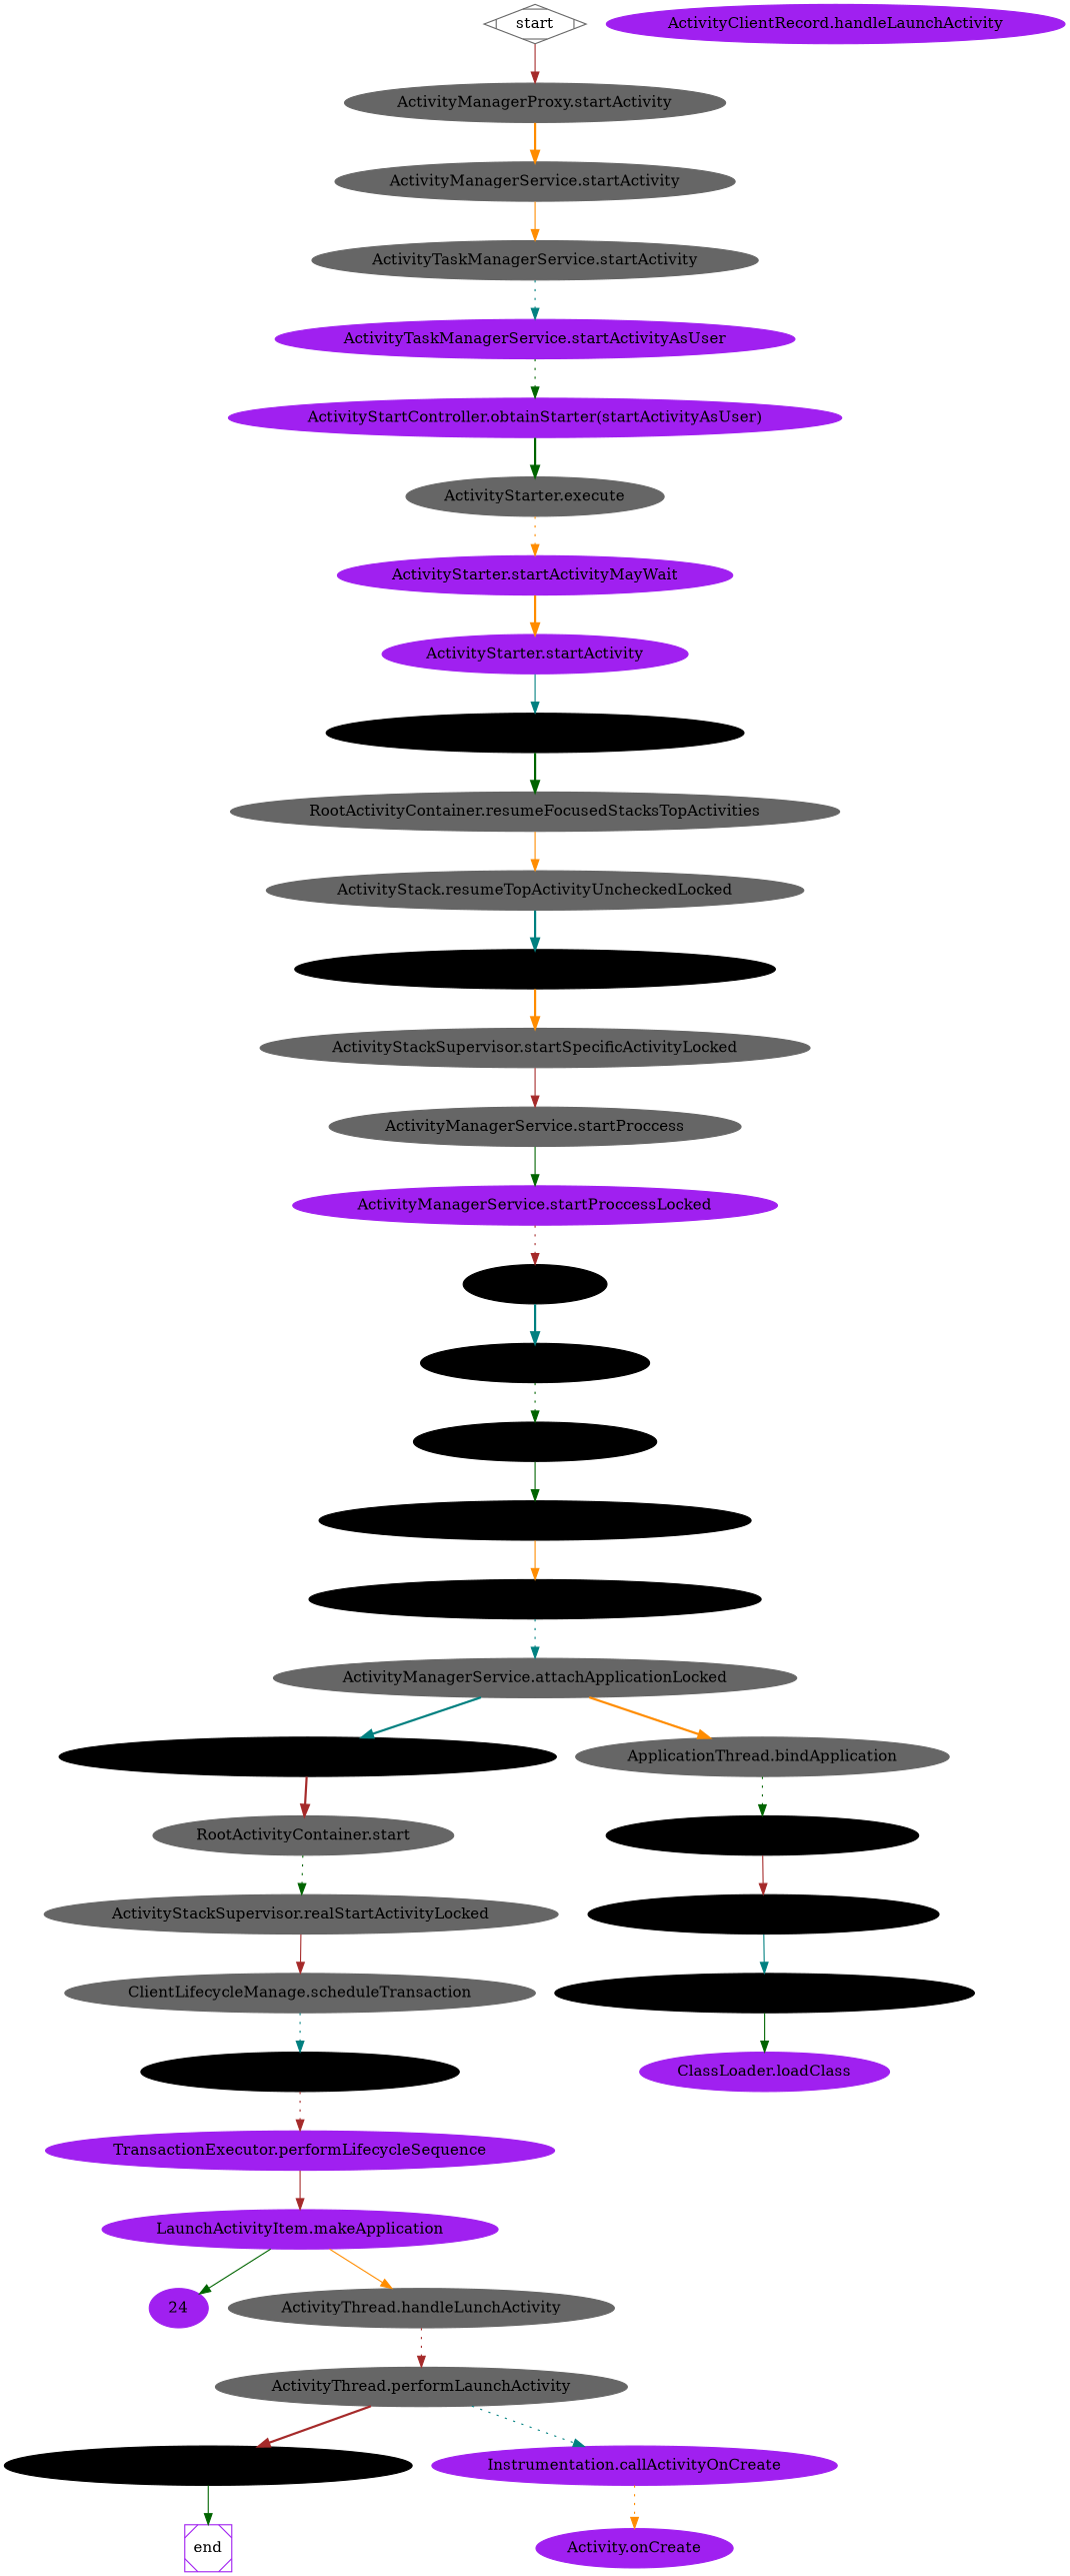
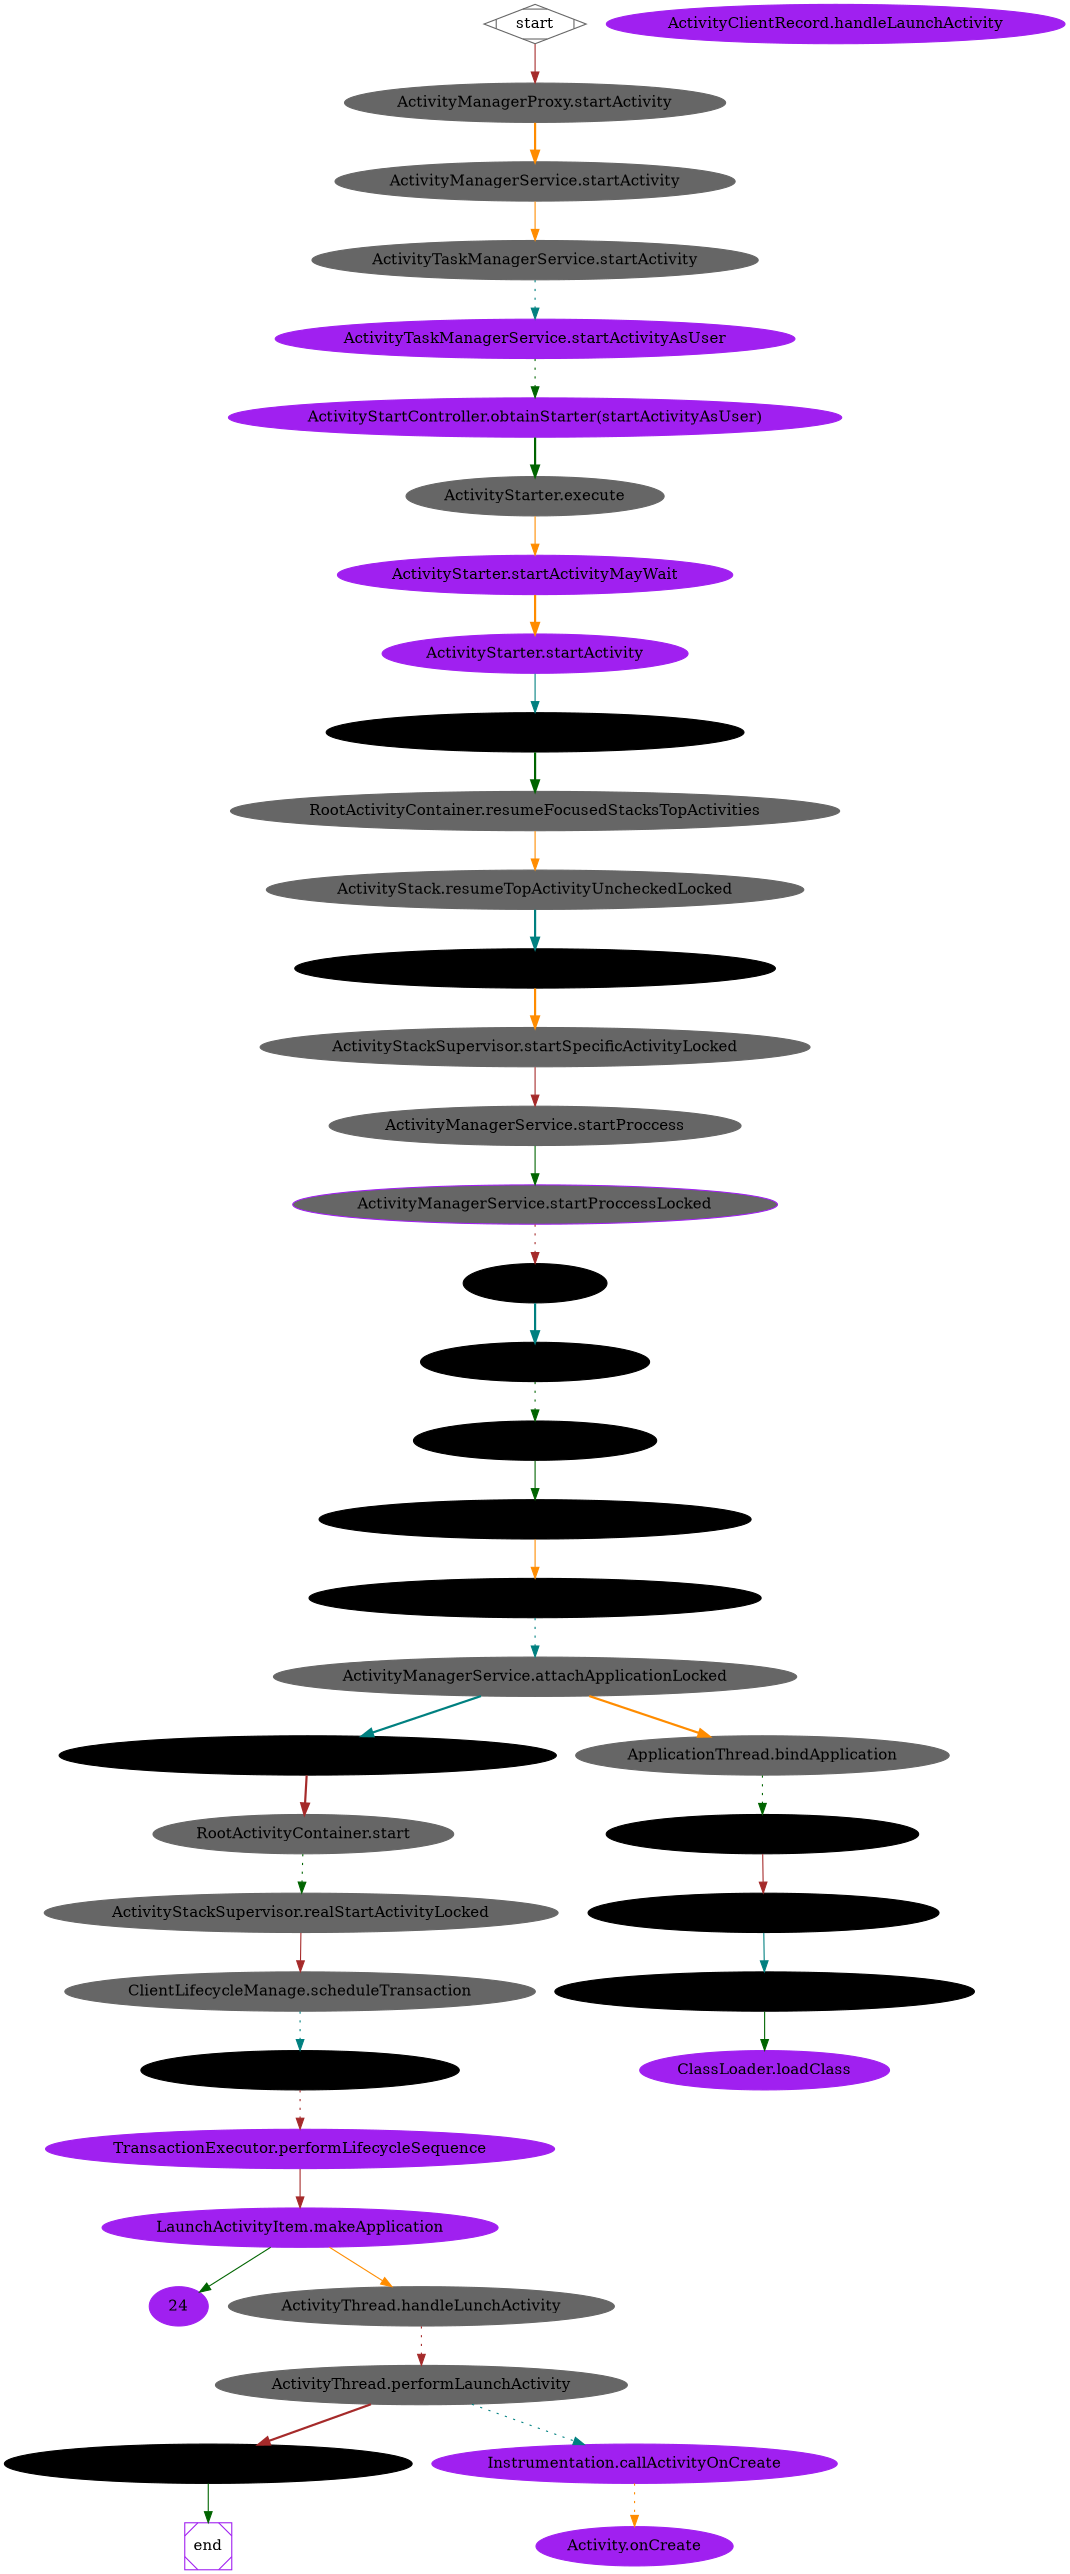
  digraph {
    node [color=gray40 style=filled]
    edge [color=darkgreen style=solid]
    n1 [label="ActivityManagerService.startActivity"]
    n2 [label="ActivityTaskManagerService.startActivity"]
    n3 [color=purple label="ActivityTaskManagerService.startActivityAsUser"]
    n4 [color=purple label="ActivityStartController.obtainStarter(startActivityAsUser)"]
    n5 [label="ActivityStarter.execute"]
    n6 [color=purple label="ActivityStarter.startActivityMayWait"]
    n7 [color=purple label="ActivityStarter.startActivity"]
    n8 [color=black label="ActivityStarter.startActivityUnchecked"]
    n9 [label="RootActivityContainer.resumeFocusedStacksTopActivities"]
    n10 [label="ActivityStack.resumeTopActivityUncheckedLocked"]
    n11 [color=black label="ActivityStack.resumeTopActivityInnerLocked"]
    n12 [label="ActivityStackSupervisor.startSpecificActivityLocked"]
    n13 [label="ActivityManagerService.startProccess"]
-   n14 [color=purple label="ActivityManagerService.startProccessLocked"]
+   n14 [color=purple label="ActivityManagerService.startProccessLocked" fillcolor=gray40]
    n15 [color=black label="ActivityManagerService.attachApplication"]
    n16 [label="ActivityManagerService.attachApplicationLocked"]
    n17 [color=black label="ActivityTaskManagerService.attachApplication"]
    n18 [label="RootActivityContainer.start"]
    n19 [label="ActivityStackSupervisor.realStartActivityLocked"]
    n20 [label="ClientLifecycleManage.scheduleTransaction"]
    n21 [color=black label="TransactionExecutor.execute"]
    n22 [color=purple label="TransactionExecutor.performLifecycleSequence"]
    n23 [color=purple label="LaunchActivityItem.makeApplication"]
    24 [color=purple]
    n25 [color=purple label="ActivityClientRecord.handleLaunchActivity"]
    n26 [color=black label="ActivityManagerService.finishActivity"]
    n27 [label="ActivityManagerProxy.startActivity"]
    n28 [color=black label="zygote::fork"]
    n29 [color=black label="ActivityThread.main"]
    n30 [color=black label="ActivityThread.attach"]
    n31 [color=black label="ActivityManagerProxy.attachApplication"]
    n32 [label="ApplicationThread.bindApplication"]
    n33 [color=black label="Application.makeApplication"]
    n34 [color=black label="Instrumentation.newApplication"]
    n35 [color=black label="Instrumentation.instantiateApplication"]
    n36 [color=purple label="ClassLoader.loadClass"]
    n37 [label="ActivityThread.handleLunchActivity"]
    n38 [label="ActivityThread.performLaunchActivity"]
    n39 [color=purple label="Instrumentation.callActivityOnCreate"]
    n40 [color=purple label="Activity.onCreate"]
    end [color=purple shape=Msquare style=""]
    start [shape=Mdiamond style=""]
    subgraph sub_1 {
      color=lightgrey
      label=system_server
      n1
      n2
      n3
      n4
      n5
      n6
      n7
      n8
      n9
      n10
      n11
      n12
      n13
      n14
      n15
      n16
      n17
      n18
      n19
      n20
      n21
      n22
      n23
      24
      n25
      n26
    }
    subgraph sub_2 {
      color=blue
      label=Launcher
      n27
    }
    subgraph sub_3 {
      color=lightgrey
      label=zygote
      n28
    }
    subgraph sub_4 {
      color=lightgrey
      n29
      n30
      n31
      n32
      n33
      n34
      n35
      n36
      n37
      n38
      n39
      n40
    }
    n1 -> n2 [color=darkorange]
    n2 -> n3 [color=teal style=dotted]
    n3 -> n4 [style=dotted]
    n4 -> n5 [style=bold]
-   n5 -> n6 [color=darkorange style=dotted]
+   n5 -> n6 [color=darkorange]
    n6 -> n7 [color=darkorange style=bold]
    n7 -> n8 [color=teal]
    n8 -> n9 [style=bold]
    n9 -> n10 [color=darkorange]
    n10 -> n11 [color=teal style=bold]
    n11 -> n12 [color=darkorange style=bold]
    n12 -> n13 [color=brown]
    n13 -> n14
    n14 -> n28 [color=brown style=dotted]
    n15 -> n16 [color=teal style=dotted]
    n16 -> n17 [color=teal style=bold]
    n16 -> n32 [color=darkorange style=bold]
    n17 -> n18 [color=brown style=bold]
    n18 -> n19 [style=dotted]
    n19 -> n20 [color=brown]
    n20 -> n21 [color=teal style=dotted]
    n21 -> n22 [color=brown style=dotted]
    n22 -> n23 [color=brown]
    n23 -> 24
    n23 -> n37 [color=darkorange]
    n26 -> end
    n27 -> n1 [color=darkorange style=bold]
    n28 -> n29 [color=teal style=bold]
    n29 -> n30 [style=dotted]
    n30 -> n31
    n31 -> n15 [color=darkorange]
    n32 -> n33 [style=dotted]
    n33 -> n34 [color=brown]
    n34 -> n35 [color=teal]
    n35 -> n36
    n37 -> n38 [color=brown style=dotted]
    n38 -> n26 [color=brown style=bold]
    n38 -> n39 [color=teal style=dotted]
    n39 -> n40 [color=darkorange style=dotted]
    start -> n27 [color=brown]
  }
